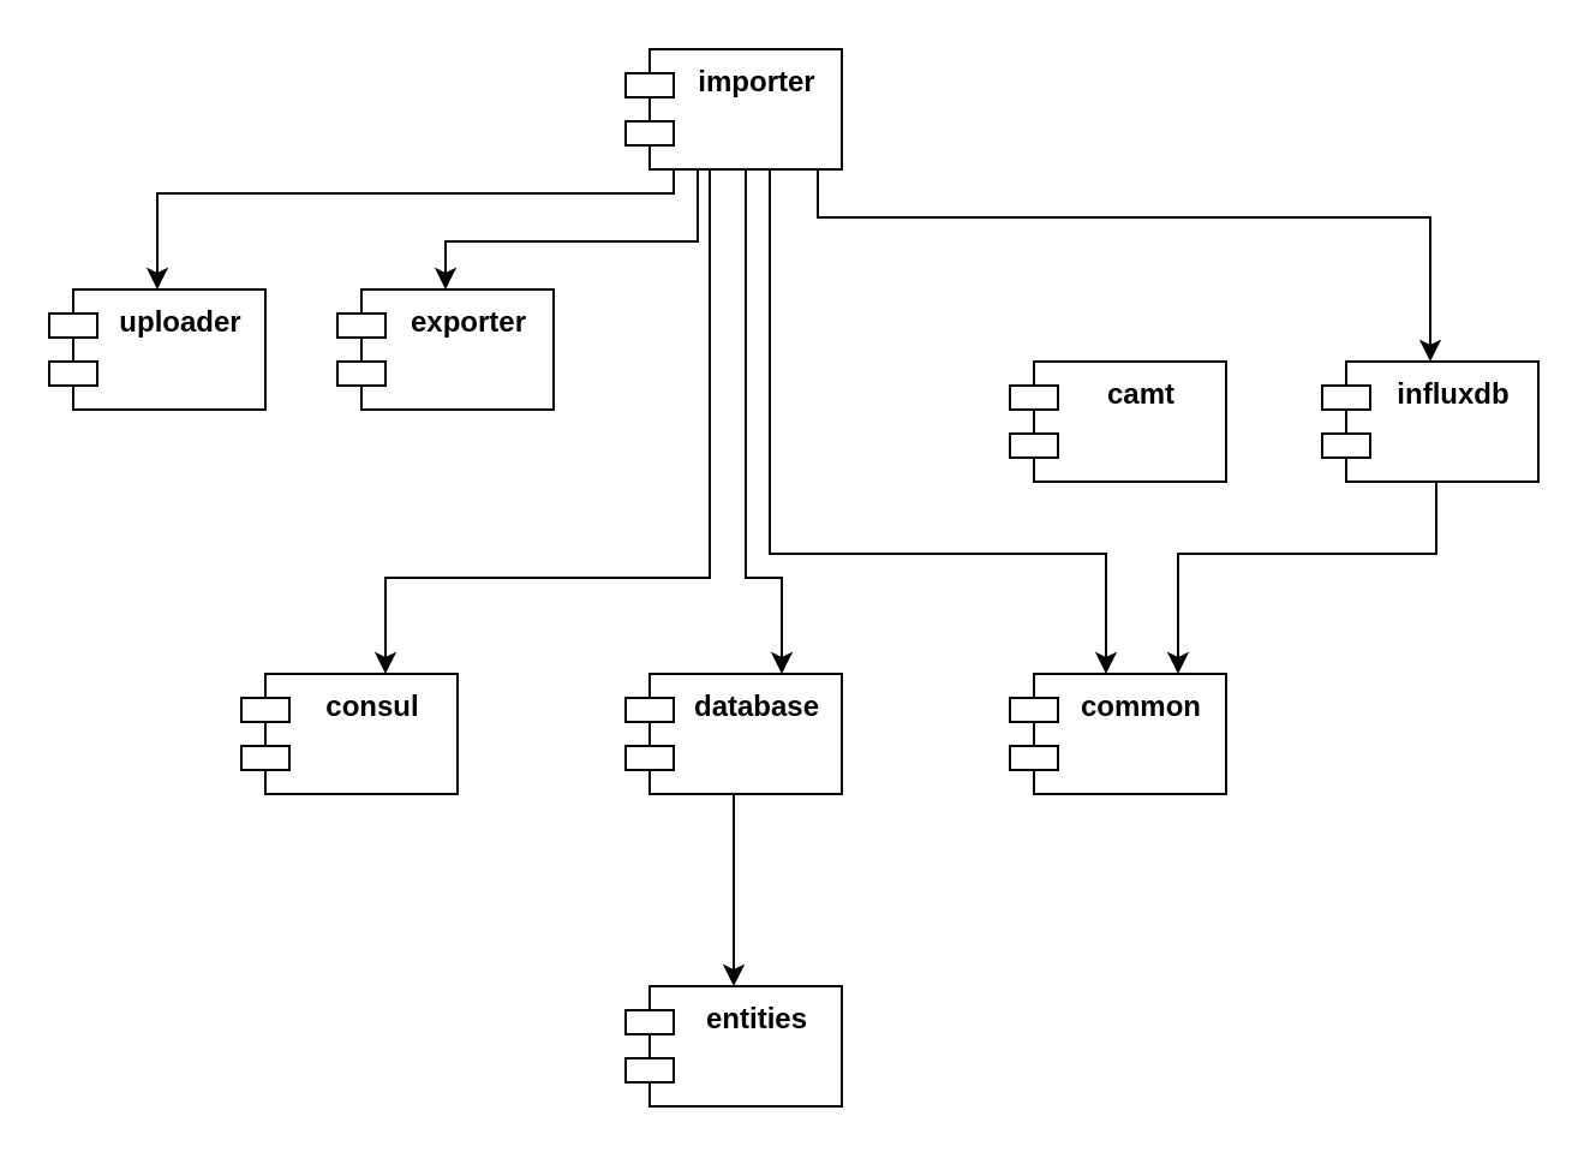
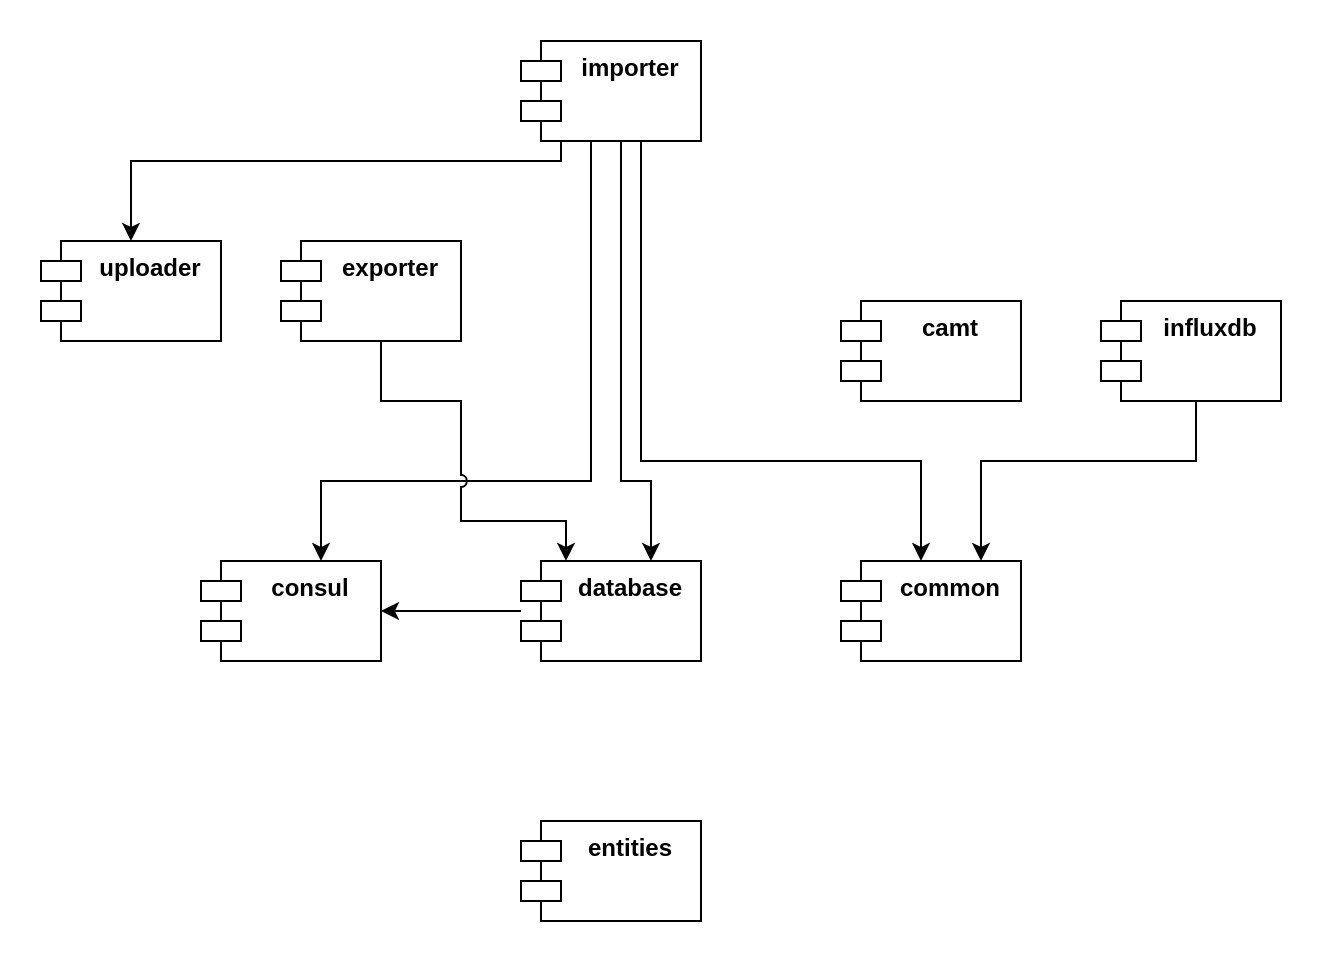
  <mxCell id="0" />
  <mxCell id="1" parent="0" />
  <mxCell id="2" value="consul" style="shape=module;align=left;spacingLeft=20;align=center;verticalAlign=top;whiteSpace=wrap;html=1;fontStyle=1" parent="1" vertex="1"><mxGeometry x="100" y="280" width="90" height="50" as="geometry" /></mxCell>
- <mxCell id="3" value="" style="edgeStyle=orthogonalEdgeStyle;rounded=0;orthogonalLoop=1;jettySize=auto;html=1;" parent="1" source="4" target="6" edge="1"><mxGeometry relative="1" as="geometry" /></mxCell>
+ <mxCell id="3" value="" style="edgeStyle=orthogonalEdgeStyle;rounded=0;orthogonalLoop=1;jettySize=auto;html=1;" parent="1" source="4" target="2" edge="1"><mxGeometry relative="1" as="geometry" /></mxCell>
  <mxCell id="4" value="database" style="shape=module;align=left;spacingLeft=20;align=center;verticalAlign=top;whiteSpace=wrap;html=1;fontStyle=1" parent="1" vertex="1"><mxGeometry x="260" y="280" width="90" height="50" as="geometry" /></mxCell>
  <mxCell id="5" value="common" style="shape=module;align=left;spacingLeft=20;align=center;verticalAlign=top;whiteSpace=wrap;html=1;fontStyle=1" parent="1" vertex="1"><mxGeometry x="420" y="280" width="90" height="50" as="geometry" /></mxCell>
  <mxCell id="6" value="entities" style="shape=module;align=left;spacingLeft=20;align=center;verticalAlign=top;whiteSpace=wrap;html=1;fontStyle=1" parent="1" vertex="1"><mxGeometry x="260" y="410" width="90" height="50" as="geometry" /></mxCell>
  <mxCell id="7" value="camt" style="shape=module;align=left;spacingLeft=20;align=center;verticalAlign=top;whiteSpace=wrap;html=1;fontStyle=1" parent="1" vertex="1"><mxGeometry x="420" y="150" width="90" height="50" as="geometry" /></mxCell>
  <mxCell id="8" style="edgeStyle=orthogonalEdgeStyle;rounded=0;orthogonalLoop=1;jettySize=auto;html=1;entryX=0.75;entryY=0;entryDx=0;entryDy=0;" parent="1" edge="1"><mxGeometry relative="1" as="geometry"><mxPoint x="597.51" y="200" as="sourcePoint" /><mxPoint x="490" y="280" as="targetPoint" /><Array as="points"><mxPoint x="597.5" y="230" /><mxPoint x="489.5" y="230" /></Array></mxGeometry></mxCell>
  <mxCell id="9" value="influxdb" style="shape=module;align=left;spacingLeft=20;align=center;verticalAlign=top;whiteSpace=wrap;html=1;fontStyle=1" parent="1" vertex="1"><mxGeometry x="550" y="150" width="90" height="50" as="geometry" /></mxCell>
  <mxCell id="10" style="edgeStyle=orthogonalEdgeStyle;rounded=0;orthogonalLoop=1;jettySize=auto;html=1;entryX=0.5;entryY=0;entryDx=0;entryDy=0;" parent="1" edge="1"><mxGeometry relative="1" as="geometry"><Array as="points"><mxPoint x="310" y="240" /><mxPoint x="325" y="240" /></Array><mxPoint x="310" y="70" as="sourcePoint" /><mxPoint x="325" y="280" as="targetPoint" /></mxGeometry></mxCell>
  <mxCell id="11" style="edgeStyle=orthogonalEdgeStyle;rounded=0;orthogonalLoop=1;jettySize=auto;html=1;" parent="1" edge="1"><mxGeometry relative="1" as="geometry"><Array as="points"><mxPoint x="295" y="240" /><mxPoint x="160" y="240" /></Array><mxPoint x="295" y="70" as="sourcePoint" /><mxPoint x="160" y="280" as="targetPoint" /></mxGeometry></mxCell>
  <mxCell id="12" style="edgeStyle=orthogonalEdgeStyle;rounded=0;orthogonalLoop=1;jettySize=auto;html=1;" parent="1" edge="1"><mxGeometry relative="1" as="geometry"><mxPoint x="340" y="70" as="sourcePoint" /><mxPoint x="460" y="280" as="targetPoint" /><Array as="points"><mxPoint x="320" y="70" /><mxPoint x="320" y="230" /><mxPoint x="460" y="230" /><mxPoint x="460" y="280" /></Array></mxGeometry></mxCell>
- <mxCell id="13" style="edgeStyle=orthogonalEdgeStyle;rounded=0;orthogonalLoop=1;jettySize=auto;html=1;" parent="1" source="16" target="9" edge="1"><mxGeometry relative="1" as="geometry"><Array as="points"><mxPoint x="340" y="90" /><mxPoint x="595" y="90" /></Array></mxGeometry></mxCell>
- <mxCell id="14" style="edgeStyle=orthogonalEdgeStyle;rounded=0;orthogonalLoop=1;jettySize=auto;html=1;" edge="1" parent="1" source="16" target="18"><mxGeometry relative="1" as="geometry"><Array as="points"><mxPoint x="290" y="100" /><mxPoint x="185" y="100" /></Array></mxGeometry></mxCell>
  <mxCell id="15" style="edgeStyle=orthogonalEdgeStyle;rounded=0;orthogonalLoop=1;jettySize=auto;html=1;" edge="1" parent="1" source="16" target="19"><mxGeometry relative="1" as="geometry"><Array as="points"><mxPoint x="280" y="80" /><mxPoint x="65" y="80" /></Array></mxGeometry></mxCell>
  <mxCell id="16" value="importer" style="shape=module;align=left;spacingLeft=20;align=center;verticalAlign=top;whiteSpace=wrap;html=1;fontStyle=1" parent="1" vertex="1"><mxGeometry x="260" y="20" width="90" height="50" as="geometry" /></mxCell>
+ <mxCell id="17" style="edgeStyle=orthogonalEdgeStyle;rounded=0;orthogonalLoop=1;jettySize=auto;html=1;entryX=0.25;entryY=0;entryDx=0;entryDy=0;jumpStyle=arc;" parent="1" source="18" target="4" edge="1"><mxGeometry relative="1" as="geometry"><Array as="points"><mxPoint x="190" y="200" /><mxPoint x="230" y="200" /><mxPoint x="230" y="260" /><mxPoint x="283" y="260" /></Array></mxGeometry></mxCell>
  <mxCell id="18" value="exporter" style="shape=module;align=left;spacingLeft=20;align=center;verticalAlign=top;whiteSpace=wrap;html=1;fontStyle=1" parent="1" vertex="1"><mxGeometry x="140" y="120" width="90" height="50" as="geometry" /></mxCell>
  <mxCell id="19" value="uploader" style="shape=module;align=left;spacingLeft=20;align=center;verticalAlign=top;whiteSpace=wrap;html=1;fontStyle=1" vertex="1" parent="1"><mxGeometry x="20" y="120" width="90" height="50" as="geometry" /></mxCell>
